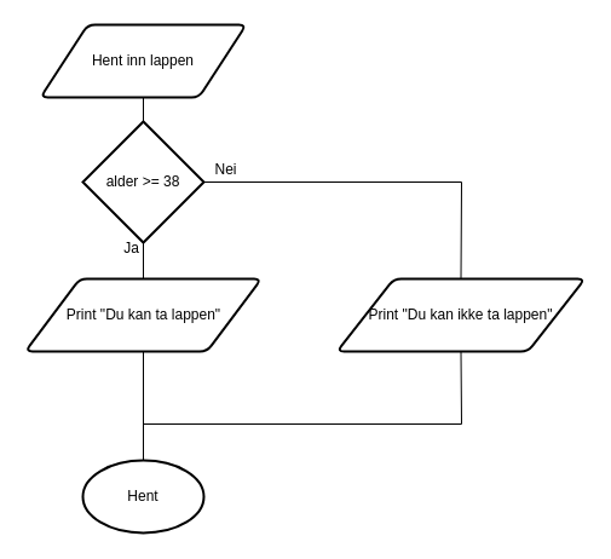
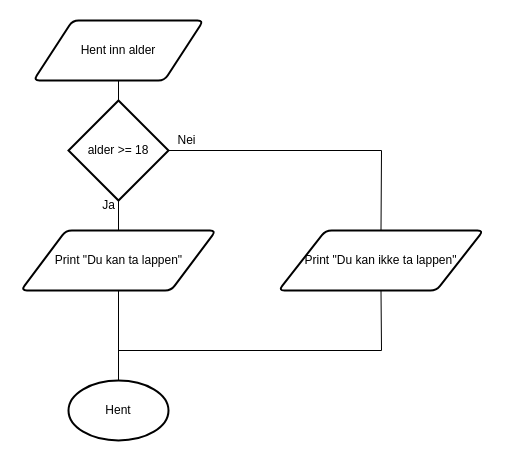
  <mxCell id="0" />
  <mxCell id="1" parent="0" />
  <mxCell id="2" value="Hent" style="strokeWidth=2;html=1;shape=mxgraph.flowchart.start_1;whiteSpace=wrap;" vertex="1" parent="1"><mxGeometry x="68" y="380" width="100" height="60" as="geometry" /></mxCell>
- <mxCell id="3" value="Hent inn lappen" style="shape=parallelogram;html=1;strokeWidth=2;perimeter=parallelogramPerimeter;whiteSpace=wrap;rounded=1;arcSize=12;size=0.23;" vertex="1" parent="1"><mxGeometry x="33" y="20" width="170" height="60" as="geometry" /></mxCell>
- <mxCell id="4" value="alder &amp;gt;= 38" style="strokeWidth=2;html=1;shape=mxgraph.flowchart.decision;whiteSpace=wrap;" vertex="1" parent="1"><mxGeometry x="68" y="100" width="100" height="100" as="geometry" /></mxCell>
+ <mxCell id="3" value="Hent inn alder" style="shape=parallelogram;html=1;strokeWidth=2;perimeter=parallelogramPerimeter;whiteSpace=wrap;rounded=1;arcSize=12;size=0.23;" vertex="1" parent="1"><mxGeometry x="33" y="20" width="170" height="60" as="geometry" /></mxCell>
+ <mxCell id="4" value="alder &amp;gt;= 18" style="strokeWidth=2;html=1;shape=mxgraph.flowchart.decision;whiteSpace=wrap;" vertex="1" parent="1"><mxGeometry x="68" y="100" width="100" height="100" as="geometry" /></mxCell>
  <mxCell id="5" value="Print &quot;Du kan ta lappen&quot;" style="shape=parallelogram;html=1;strokeWidth=2;perimeter=parallelogramPerimeter;whiteSpace=wrap;rounded=1;arcSize=12;size=0.23;" vertex="1" parent="1"><mxGeometry x="20.5" y="230" width="195" height="60" as="geometry" /></mxCell>
  <mxCell id="6" value="Print &quot;Du kan ikke ta lappen&quot;" style="shape=parallelogram;html=1;strokeWidth=2;perimeter=parallelogramPerimeter;whiteSpace=wrap;rounded=1;arcSize=12;size=0.23;" vertex="1" parent="1"><mxGeometry x="278" y="230" width="205" height="60" as="geometry" /></mxCell>
  <mxCell id="7" value="" style="endArrow=none;html=1;rounded=0;entryX=0.5;entryY=1;entryDx=0;entryDy=0;exitX=0.5;exitY=0;exitDx=0;exitDy=0;exitPerimeter=0;" edge="1" parent="1" source="4" target="3"><mxGeometry width="50" height="50" relative="1" as="geometry"><mxPoint x="178" y="100" as="sourcePoint" /><mxPoint x="128" y="10" as="targetPoint" /><Array as="points" /></mxGeometry></mxCell>
  <mxCell id="8" value="" style="endArrow=none;html=1;rounded=0;entryX=0.5;entryY=1;entryDx=0;entryDy=0;exitX=0.5;exitY=0;exitDx=0;exitDy=0;entryPerimeter=0;" edge="1" parent="1" source="5" target="4"><mxGeometry width="50" height="50" relative="1" as="geometry"><mxPoint x="128" y="110" as="sourcePoint" /><mxPoint x="123" y="90" as="targetPoint" /><Array as="points" /></mxGeometry></mxCell>
  <mxCell id="9" value="" style="endArrow=none;html=1;rounded=0;entryX=1;entryY=0.5;entryDx=0;entryDy=0;exitX=0.5;exitY=0;exitDx=0;exitDy=0;entryPerimeter=0;" edge="1" parent="1" source="6" target="4"><mxGeometry width="50" height="50" relative="1" as="geometry"><mxPoint x="141" y="240" as="sourcePoint" /><mxPoint x="128" y="210" as="targetPoint" /><Array as="points"><mxPoint x="381" y="150" /></Array></mxGeometry></mxCell>
  <mxCell id="10" value="Nei" style="text;html=1;align=center;verticalAlign=middle;resizable=0;points=[];autosize=1;strokeColor=none;fillColor=none;" vertex="1" parent="1"><mxGeometry x="166" y="125" width="40" height="30" as="geometry" /></mxCell>
  <mxCell id="11" value="Ja" style="text;html=1;align=center;verticalAlign=middle;resizable=0;points=[];autosize=1;strokeColor=none;fillColor=none;" vertex="1" parent="1"><mxGeometry x="88" y="190" width="40" height="30" as="geometry" /></mxCell>
  <mxCell id="12" value="" style="endArrow=none;html=1;rounded=0;entryX=0.5;entryY=1;entryDx=0;entryDy=0;exitX=0.5;exitY=0;exitDx=0;exitDy=0;exitPerimeter=0;" edge="1" parent="1" source="2" target="5"><mxGeometry width="50" height="50" relative="1" as="geometry"><mxPoint x="363.5" y="410" as="sourcePoint" /><mxPoint x="150.5" y="330" as="targetPoint" /><Array as="points" /></mxGeometry></mxCell>
  <mxCell id="13" value="" style="endArrow=none;html=1;rounded=0;entryX=0.5;entryY=1;entryDx=0;entryDy=0;" edge="1" parent="1" target="6"><mxGeometry width="50" height="50" relative="1" as="geometry"><mxPoint x="118" y="350" as="sourcePoint" /><mxPoint x="388" y="310" as="targetPoint" /><Array as="points"><mxPoint x="381" y="350" /></Array></mxGeometry></mxCell>
